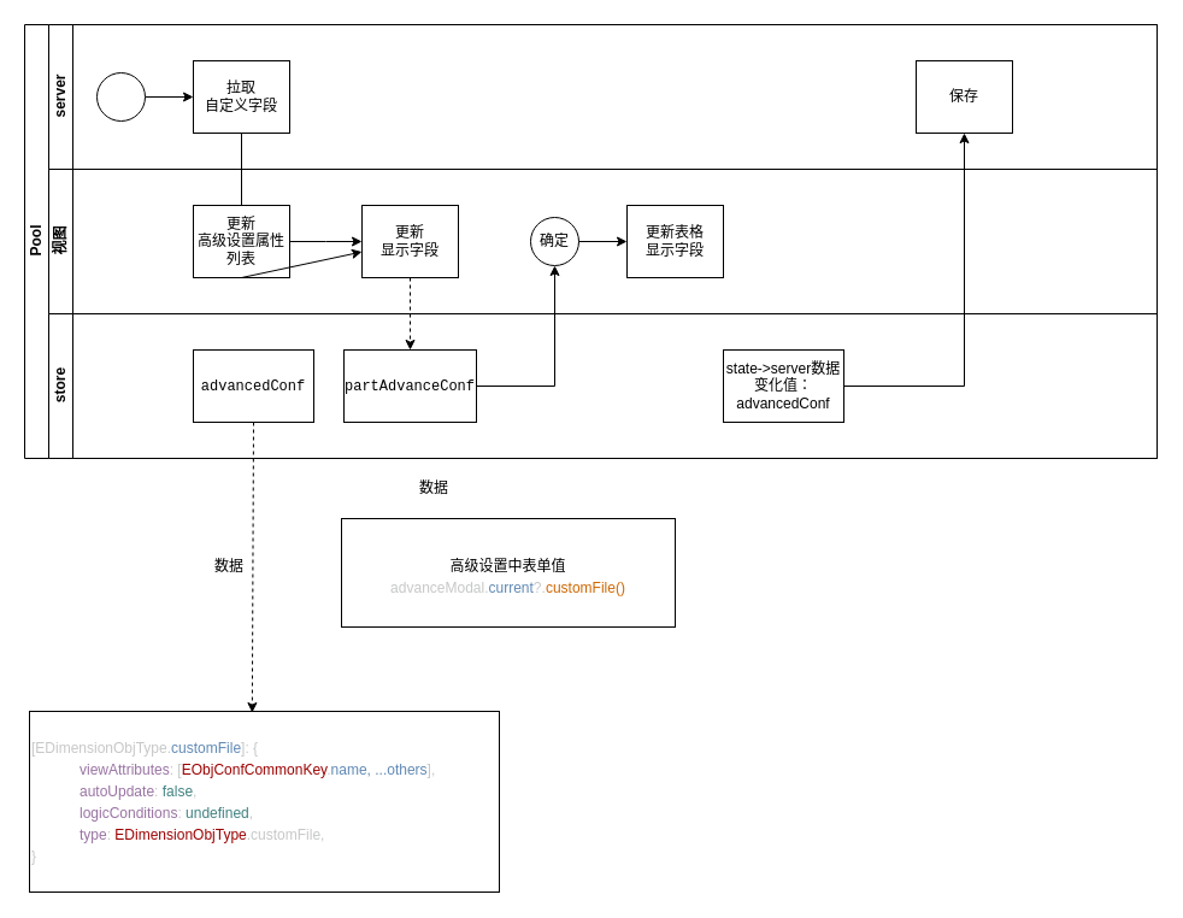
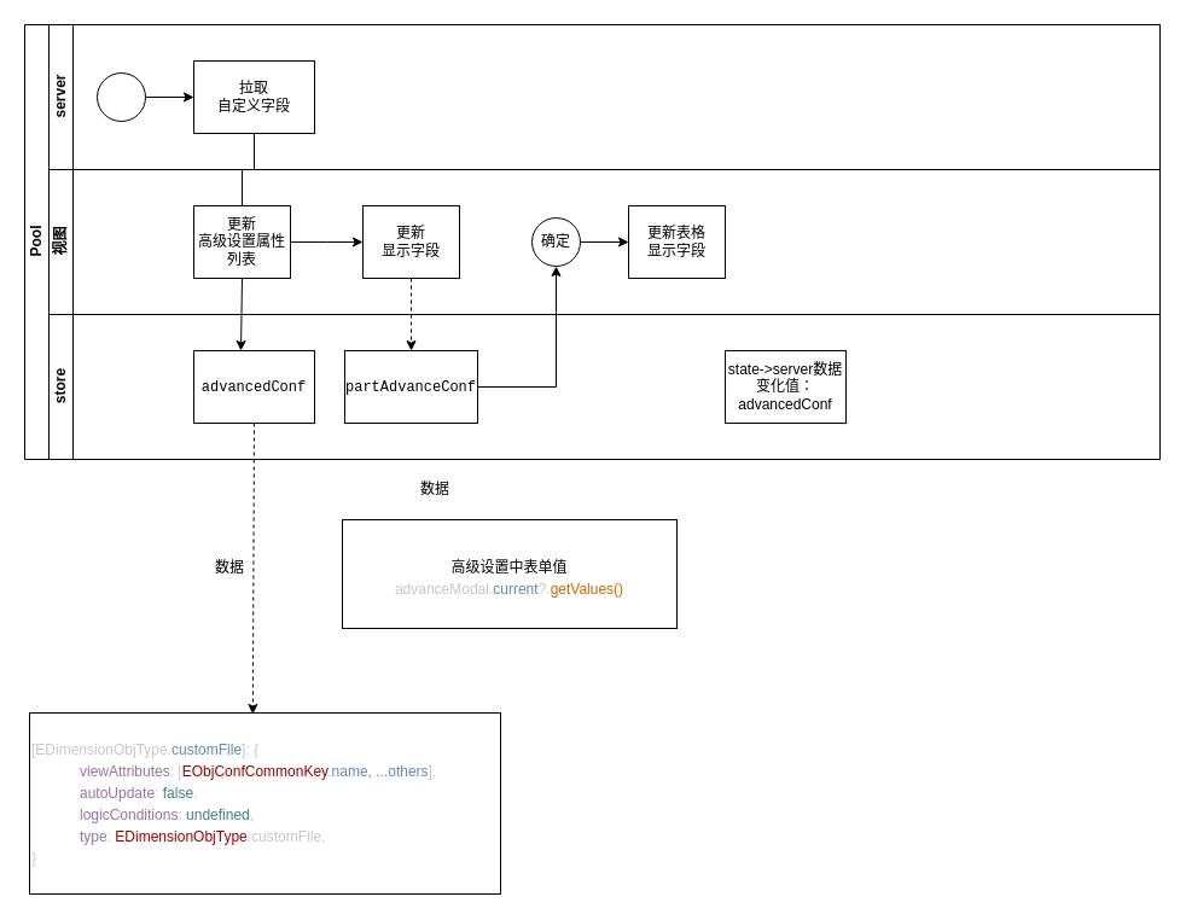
  <mxCell id="0" />
  <mxCell id="1" parent="0" />
  <mxCell id="2" value="Pool" style="swimlane;html=1;childLayout=stackLayout;resizeParent=1;resizeParentMax=0;horizontal=0;startSize=20;horizontalStack=0;" parent="1" vertex="1"><mxGeometry x="20" y="20" width="940" height="360" as="geometry" /></mxCell>
  <mxCell id="3" value="" style="edgeStyle=orthogonalEdgeStyle;rounded=0;orthogonalLoop=1;jettySize=auto;html=1;endArrow=none;endFill=0;" parent="2" source="7" target="11" edge="1"><mxGeometry relative="1" as="geometry" /></mxCell>
  <mxCell id="4" value="server" style="swimlane;html=1;startSize=20;horizontal=0;" parent="2" vertex="1"><mxGeometry x="20" width="920" height="120" as="geometry" /></mxCell>
  <mxCell id="5" value="" style="edgeStyle=orthogonalEdgeStyle;rounded=0;orthogonalLoop=1;jettySize=auto;html=1;" parent="4" source="6" target="7" edge="1"><mxGeometry relative="1" as="geometry" /></mxCell>
  <mxCell id="6" value="" style="ellipse;whiteSpace=wrap;html=1;" parent="4" vertex="1"><mxGeometry x="40" y="40" width="40" height="40" as="geometry" /></mxCell>
- <mxCell id="7" value="拉取&lt;br&gt;自定义字段" style="rounded=0;whiteSpace=wrap;html=1;fontFamily=Helvetica;fontSize=12;fontColor=#000000;align=center;" parent="4" vertex="1"><mxGeometry x="120" y="30" width="80" height="60" as="geometry" /></mxCell>
- <mxCell id="8" value="保存" style="rounded=0;whiteSpace=wrap;html=1;fontFamily=Helvetica;fontSize=12;fontColor=#000000;align=center;" vertex="1" parent="4"><mxGeometry x="720" y="30" width="80" height="60" as="geometry" /></mxCell>
+ <mxCell id="7" value="拉取&lt;br&gt;自定义字段" style="rounded=0;whiteSpace=wrap;html=1;fontFamily=Helvetica;fontSize=12;fontColor=#000000;align=center;" parent="4" vertex="1"><mxGeometry x="120" y="30" width="100" height="60" as="geometry" /></mxCell>
  <mxCell id="9" value="视图" style="swimlane;html=1;startSize=20;horizontal=0;" parent="2" vertex="1"><mxGeometry x="20" y="120" width="920" height="120" as="geometry" /></mxCell>
  <mxCell id="10" value="" style="edgeStyle=orthogonalEdgeStyle;rounded=0;orthogonalLoop=1;jettySize=auto;html=1;endArrow=classic;endFill=1;" parent="9" source="11" edge="1"><mxGeometry relative="1" as="geometry"><mxPoint x="260" y="60" as="targetPoint" /></mxGeometry></mxCell>
  <mxCell id="11" value="更新&lt;br&gt;高级设置属性&lt;br&gt;列表" style="rounded=0;whiteSpace=wrap;html=1;fontFamily=Helvetica;fontSize=12;fontColor=#000000;align=center;" parent="9" vertex="1"><mxGeometry x="120" y="30" width="80" height="60" as="geometry" /></mxCell>
  <mxCell id="12" value="更新&lt;br&gt;显示字段" style="rounded=0;whiteSpace=wrap;html=1;fontFamily=Helvetica;fontSize=12;fontColor=#000000;align=center;" vertex="1" parent="9"><mxGeometry x="260" y="30" width="80" height="60" as="geometry" /></mxCell>
  <mxCell id="13" value="确定" style="ellipse;whiteSpace=wrap;html=1;" vertex="1" parent="9"><mxGeometry x="400" y="40" width="40" height="40" as="geometry" /></mxCell>
  <mxCell id="14" value="更新表格&lt;br&gt;显示字段" style="rounded=0;whiteSpace=wrap;html=1;fontFamily=Helvetica;fontSize=12;fontColor=#000000;align=center;" vertex="1" parent="9"><mxGeometry x="480" y="30" width="80" height="60" as="geometry" /></mxCell>
  <mxCell id="15" value="" style="endArrow=classic;html=1;rounded=0;hachureGap=4;fontFamily=Architects Daughter;fontSource=https%3A%2F%2Ffonts.googleapis.com%2Fcss%3Ffamily%3DArchitects%2BDaughter;fontSize=16;exitX=1;exitY=0.5;exitDx=0;exitDy=0;entryX=0;entryY=0.5;entryDx=0;entryDy=0;" edge="1" parent="9" source="13" target="14"><mxGeometry width="50" height="50" relative="1" as="geometry"><mxPoint x="365" y="190" as="sourcePoint" /><mxPoint x="430" y="90" as="targetPoint" /><Array as="points" /></mxGeometry></mxCell>
  <mxCell id="16" value="store&lt;br&gt;" style="swimlane;html=1;startSize=20;horizontal=0;" parent="2" vertex="1"><mxGeometry x="20" y="240" width="920" height="120" as="geometry" /></mxCell>
  <mxCell id="17" value="&lt;div style=&quot;font-family: Menlo, Monaco, &amp;quot;Courier New&amp;quot;, monospace; line-height: 18px;&quot;&gt;advancedConf&lt;/div&gt;" style="rounded=0;whiteSpace=wrap;html=1;fontFamily=Helvetica;fontSize=12;fontColor=#000000;align=center;" parent="16" vertex="1"><mxGeometry x="120" y="30" width="100" height="60" as="geometry" /></mxCell>
  <mxCell id="18" value="&lt;div style=&quot;font-family: Menlo, Monaco, &amp;quot;Courier New&amp;quot;, monospace; line-height: 18px;&quot;&gt;&lt;div style=&quot;line-height: 18px;&quot;&gt;partAdvanceConf&lt;/div&gt;&lt;/div&gt;" style="rounded=0;whiteSpace=wrap;html=1;fontFamily=Helvetica;fontSize=12;fontColor=#000000;align=center;" vertex="1" parent="16"><mxGeometry x="245" y="30" width="110" height="60" as="geometry" /></mxCell>
  <mxCell id="19" value="state-&amp;gt;server数据&lt;br&gt;变化值：advancedConf" style="rounded=0;whiteSpace=wrap;html=1;fontFamily=Helvetica;fontSize=12;fontColor=#000000;align=center;" vertex="1" parent="16"><mxGeometry x="560" y="30" width="100" height="60" as="geometry" /></mxCell>
- <mxCell id="20" value="" style="endArrow=classic;html=1;rounded=0;hachureGap=4;fontFamily=Architects Daughter;fontSource=https%3A%2F%2Ffonts.googleapis.com%2Fcss%3Ffamily%3DArchitects%2BDaughter;fontSize=16;exitX=0.5;exitY=1;exitDx=0;exitDy=0;" edge="1" parent="2" source="11" target="12"><mxGeometry width="50" height="50" relative="1" as="geometry"><mxPoint x="-90" y="320" as="sourcePoint" /><mxPoint x="-40" y="270" as="targetPoint" /></mxGeometry></mxCell>
+ <mxCell id="20" value="" style="endArrow=classic;html=1;rounded=0;hachureGap=4;fontFamily=Architects Daughter;fontSource=https%3A%2F%2Ffonts.googleapis.com%2Fcss%3Ffamily%3DArchitects%2BDaughter;fontSize=16;exitX=0.5;exitY=1;exitDx=0;exitDy=0;entryX=0.39;entryY=0;entryDx=0;entryDy=0;entryPerimeter=0;" edge="1" parent="2" source="11" target="17"><mxGeometry width="50" height="50" relative="1" as="geometry"><mxPoint x="-90" y="320" as="sourcePoint" /><mxPoint x="-40" y="270" as="targetPoint" /></mxGeometry></mxCell>
  <mxCell id="21" value="" style="endArrow=classic;html=1;rounded=0;hachureGap=4;fontFamily=Architects Daughter;fontSource=https%3A%2F%2Ffonts.googleapis.com%2Fcss%3Ffamily%3DArchitects%2BDaughter;fontSize=16;exitX=0.5;exitY=1;exitDx=0;exitDy=0;dashed=1;" edge="1" parent="2" source="12" target="18"><mxGeometry width="50" height="50" relative="1" as="geometry"><mxPoint x="190" y="220" as="sourcePoint" /><mxPoint x="189" y="280" as="targetPoint" /></mxGeometry></mxCell>
  <mxCell id="22" value="" style="endArrow=classic;html=1;rounded=0;hachureGap=4;fontFamily=Architects Daughter;fontSource=https%3A%2F%2Ffonts.googleapis.com%2Fcss%3Ffamily%3DArchitects%2BDaughter;fontSize=16;exitX=1;exitY=0.5;exitDx=0;exitDy=0;entryX=0.5;entryY=1;entryDx=0;entryDy=0;" edge="1" parent="2" source="18" target="13"><mxGeometry width="50" height="50" relative="1" as="geometry"><mxPoint x="380" y="330" as="sourcePoint" /><mxPoint x="430" y="280" as="targetPoint" /><Array as="points"><mxPoint x="440" y="300" /></Array></mxGeometry></mxCell>
- <mxCell id="23" value="" style="endArrow=classic;html=1;rounded=0;hachureGap=4;fontFamily=Architects Daughter;fontSource=https%3A%2F%2Ffonts.googleapis.com%2Fcss%3Ffamily%3DArchitects%2BDaughter;fontSize=16;exitX=1;exitY=0.5;exitDx=0;exitDy=0;entryX=0.5;entryY=1;entryDx=0;entryDy=0;" edge="1" parent="2" source="19" target="8"><mxGeometry width="50" height="50" relative="1" as="geometry"><mxPoint x="820" y="300" as="sourcePoint" /><mxPoint x="870" y="250" as="targetPoint" /><Array as="points"><mxPoint x="780" y="300" /></Array></mxGeometry></mxCell>
  <mxCell id="24" value="&lt;div style=&quot;font-size: 12px; line-height: 18px;&quot;&gt;&lt;div style=&quot;&quot;&gt;&lt;font color=&quot;#c5c8c6&quot;&gt; [EDimensionObjType.&lt;/font&gt;&lt;font color=&quot;#6089b4&quot;&gt;customFile&lt;/font&gt;&lt;font color=&quot;#c5c8c6&quot;&gt;]: {&lt;/font&gt;&lt;/div&gt;&lt;/div&gt;&lt;blockquote style=&quot;margin: 0 0 0 40px; border: none; padding: 0px;&quot;&gt;&lt;div style=&quot;font-size: 12px; line-height: 18px;&quot;&gt;&lt;div style=&quot;color: rgb(197, 200, 198);&quot;&gt;&lt;span style=&quot;color: #9872a2;&quot;&gt;viewAttributes&lt;/span&gt;: [&lt;span style=&quot;color: #9b0000;&quot;&gt;EObjConfCommonKey&lt;/span&gt;.&lt;span style=&quot;color: #6089b4;&quot;&gt;name, ...others&lt;/span&gt;],&lt;/div&gt;&lt;/div&gt;&lt;div style=&quot;font-size: 12px; line-height: 18px;&quot;&gt;&lt;div style=&quot;color: rgb(197, 200, 198);&quot;&gt;&lt;span style=&quot;color: #9872a2;&quot;&gt;autoUpdate&lt;/span&gt;: &lt;span style=&quot;color: #408080;&quot;&gt;false&lt;/span&gt;,&lt;/div&gt;&lt;/div&gt;&lt;div style=&quot;font-size: 12px; line-height: 18px;&quot;&gt;&lt;div style=&quot;color: rgb(197, 200, 198);&quot;&gt;&lt;span style=&quot;color: #9872a2;&quot;&gt;logicConditions&lt;/span&gt;: &lt;span style=&quot;color: #408080;&quot;&gt;undefined&lt;/span&gt;,&lt;/div&gt;&lt;/div&gt;&lt;div style=&quot;font-size: 12px; line-height: 18px;&quot;&gt;&lt;div style=&quot;color: rgb(197, 200, 198);&quot;&gt;&lt;span style=&quot;color: #9872a2;&quot;&gt;type&lt;/span&gt;: &lt;span style=&quot;color: #9b0000;&quot;&gt;EDimensionObjType&lt;/span&gt;.customFile,&lt;/div&gt;&lt;/div&gt;&lt;/blockquote&gt;&lt;div style=&quot;font-size: 12px; line-height: 18px;&quot;&gt;&lt;div style=&quot;color: rgb(197, 200, 198);&quot;&gt;  }&lt;/div&gt;&lt;/div&gt;" style="rounded=0;whiteSpace=wrap;html=1;hachureGap=4;fontFamily=Helvetica;fontSize=20;align=left;shadow=0;" vertex="1" parent="1"><mxGeometry x="24" y="590" width="390" height="150" as="geometry" /></mxCell>
  <mxCell id="25" value="" style="endArrow=classic;html=1;rounded=0;hachureGap=4;fontFamily=Architects Daughter;fontSource=https%3A%2F%2Ffonts.googleapis.com%2Fcss%3Ffamily%3DArchitects%2BDaughter;fontSize=16;exitX=0.5;exitY=1;exitDx=0;exitDy=0;entryX=0.474;entryY=0.007;entryDx=0;entryDy=0;entryPerimeter=0;dashed=1;" edge="1" parent="1" source="17" target="24"><mxGeometry width="50" height="50" relative="1" as="geometry"><mxPoint x="80" y="520" as="sourcePoint" /><mxPoint x="130" y="470" as="targetPoint" /></mxGeometry></mxCell>
- <mxCell id="26" value="&lt;font face=&quot;Helvetica&quot; style=&quot;font-size: 12px;&quot;&gt;高级设置中表单值&lt;br&gt;&lt;div style=&quot;color: rgb(197, 200, 198); line-height: 18px;&quot;&gt;advanceModal.&lt;span style=&quot;color: rgb(96, 137, 180);&quot;&gt;current&lt;/span&gt;?.&lt;span style=&quot;color: rgb(206, 103, 0);&quot;&gt;customFile()&lt;/span&gt;&lt;/div&gt;&lt;/font&gt;" style="rounded=0;whiteSpace=wrap;html=1;hachureGap=4;fontFamily=Architects Daughter;fontSource=https%3A%2F%2Ffonts.googleapis.com%2Fcss%3Ffamily%3DArchitects%2BDaughter;fontSize=20;" vertex="1" parent="1"><mxGeometry x="283" y="430" width="277" height="90" as="geometry" /></mxCell>
+ <mxCell id="26" value="&lt;font face=&quot;Helvetica&quot; style=&quot;font-size: 12px;&quot;&gt;高级设置中表单值&lt;br&gt;&lt;div style=&quot;color: rgb(197, 200, 198); line-height: 18px;&quot;&gt;advanceModal.&lt;span style=&quot;color: rgb(96, 137, 180);&quot;&gt;current&lt;/span&gt;?.&lt;span style=&quot;color: rgb(206, 103, 0);&quot;&gt;getValues()&lt;/span&gt;&lt;/div&gt;&lt;/font&gt;" style="rounded=0;whiteSpace=wrap;html=1;hachureGap=4;fontFamily=Architects Daughter;fontSource=https%3A%2F%2Ffonts.googleapis.com%2Fcss%3Ffamily%3DArchitects%2BDaughter;fontSize=20;" vertex="1" parent="1"><mxGeometry x="283" y="430" width="277" height="90" as="geometry" /></mxCell>
  <mxCell id="27" value="数据" style="text;html=1;strokeColor=none;fillColor=none;align=center;verticalAlign=middle;whiteSpace=wrap;rounded=0;fontSize=12;fontFamily=Architects Daughter;" vertex="1" parent="1"><mxGeometry x="160" y="455" width="60" height="30" as="geometry" /></mxCell>
  <mxCell id="28" value="数据" style="text;html=1;strokeColor=none;fillColor=none;align=center;verticalAlign=middle;whiteSpace=wrap;rounded=0;fontSize=12;fontFamily=Architects Daughter;" vertex="1" parent="1"><mxGeometry x="330" y="390" width="60" height="30" as="geometry" /></mxCell>
